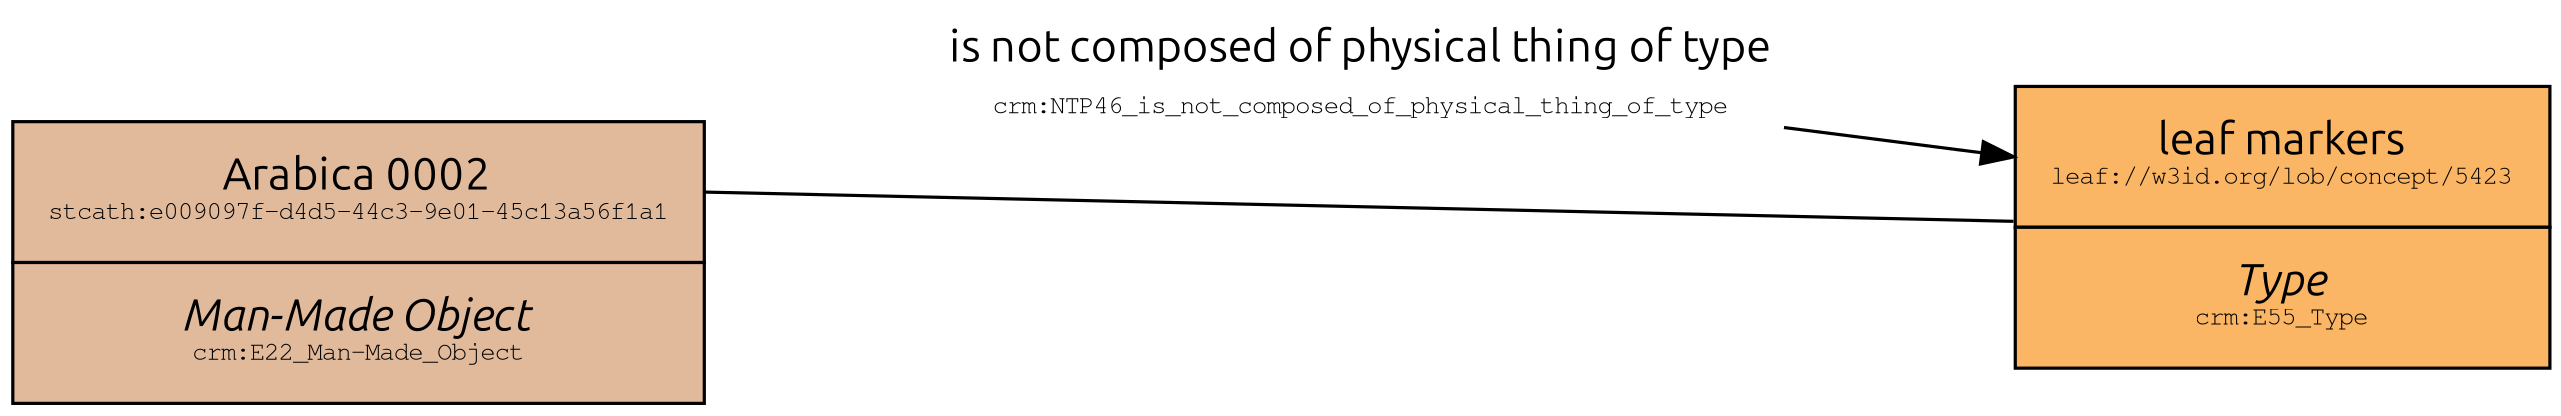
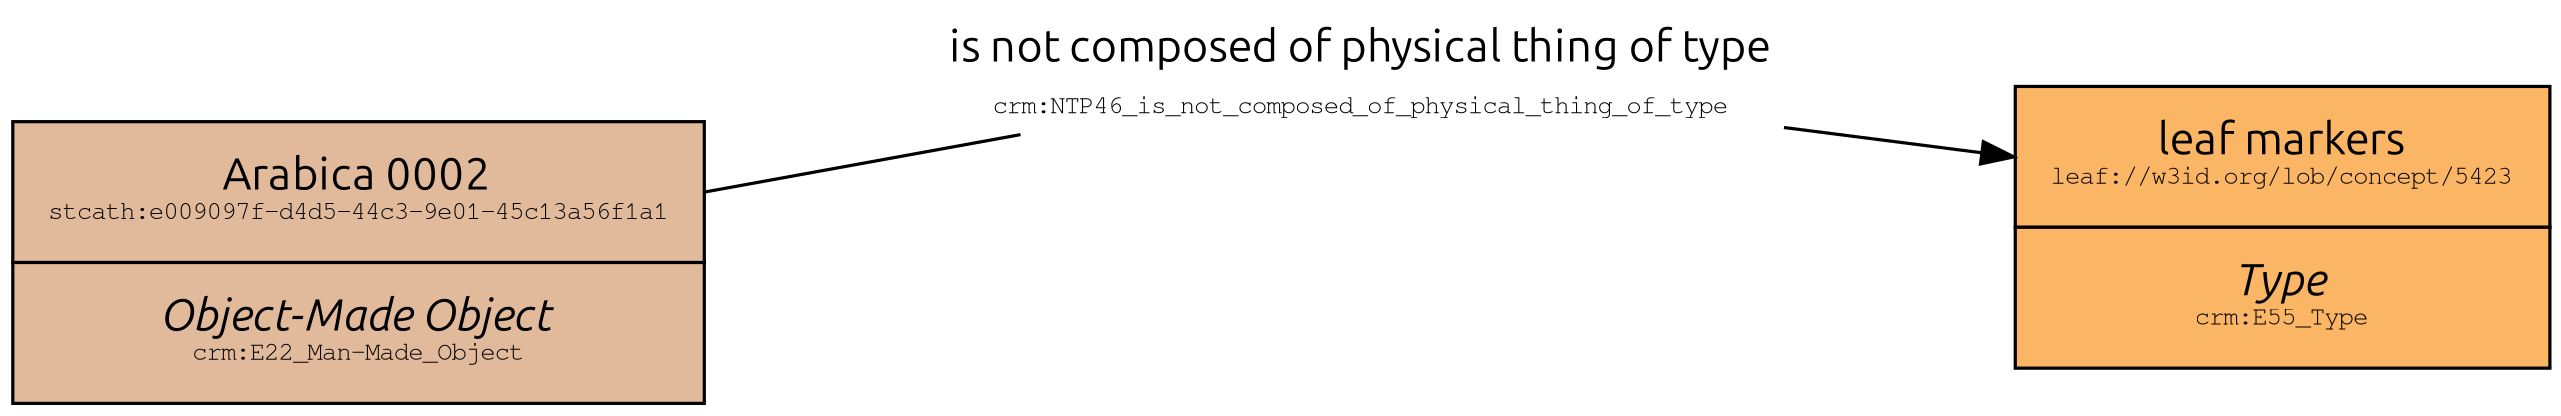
  digraph {
    fontname="DejaVu Sans"
    nodesep=0.5
    rankdir=LR
    ranksep=1
    splines=line
    node [fontname="DejaVu Sans" margin=0 penwidth=3.0 shape=none]
    edge [fontname="DejaVu Sans"]
    n1 [label=<<TABLE BORDER="0" CELLBORDER="1" CELLSPACING="0">                    <TR><TD PORT="instance" CELLPADDING="10" bgcolor="#FAB565"><FONT FACE="Ubuntu">leaf markers</FONT><BR /><FONT FACE="FreeMono" POINT-SIZE="8">leaf://w3id.org/lob/concept/5423</FONT></TD></TR>                    <TR><TD PORT="class" CELLPADDING="10" bgcolor="#FAB565"><FONT FACE="Ubuntu"><I>Type</I></FONT><BR /><FONT FACE="FreeMono" POINT-SIZE="8">crm:E55_Type</FONT></TD></TR>                    </TABLE>>]
-   n2 [label=<<TABLE BORDER="0" CELLBORDER="1" CELLSPACING="0">                    <TR><TD PORT="instance" CELLPADDING="10" bgcolor="#E1BA9C"><FONT FACE="Ubuntu">Arabica 0002</FONT><BR /><FONT FACE="FreeMono" POINT-SIZE="8">stcath:e009097f-d4d5-44c3-9e01-45c13a56f1a1</FONT></TD></TR>                    <TR><TD PORT="class" CELLPADDING="10" bgcolor="#E1BA9C"><FONT FACE="Ubuntu"><I>Man-Made Object</I></FONT><BR /><FONT FACE="FreeMono" POINT-SIZE="8">crm:E22_Man-Made_Object</FONT></TD></TR>                    </TABLE>>]
+   n2 [label=<<TABLE BORDER="0" CELLBORDER="1" CELLSPACING="0">                    <TR><TD PORT="instance" CELLPADDING="10" bgcolor="#E1BA9C"><FONT FACE="Ubuntu">Arabica 0002</FONT><BR /><FONT FACE="FreeMono" POINT-SIZE="8">stcath:e009097f-d4d5-44c3-9e01-45c13a56f1a1</FONT></TD></TR>                    <TR><TD PORT="class" CELLPADDING="10" bgcolor="#E1BA9C"><FONT FACE="Ubuntu"><I>Object-Made Object</I></FONT><BR /><FONT FACE="FreeMono" POINT-SIZE="8">crm:E22_Man-Made_Object</FONT></TD></TR>                    </TABLE>>]
    n3 [label=<<TABLE BORDER="0" CELLBORDER="0"><TR><TD BGCOLOR = "white"><FONT FACE="Ubuntu">is not composed of physical thing of type</FONT></TD></TR><TR><TD BGCOLOR = "white"><FONT FACE="FreeMono" POINT-SIZE="8">crm:NTP46_is_not_composed_of_physical_thing_of_type</FONT></TD></TR></TABLE>>]
-   n2 -> n1 [arrowhead=none tailport="instance:e"]
+   n2 -> n3 [arrowhead=none tailport="instance:e"]
    n3 -> n1 [headport="instance:w"]
  }
